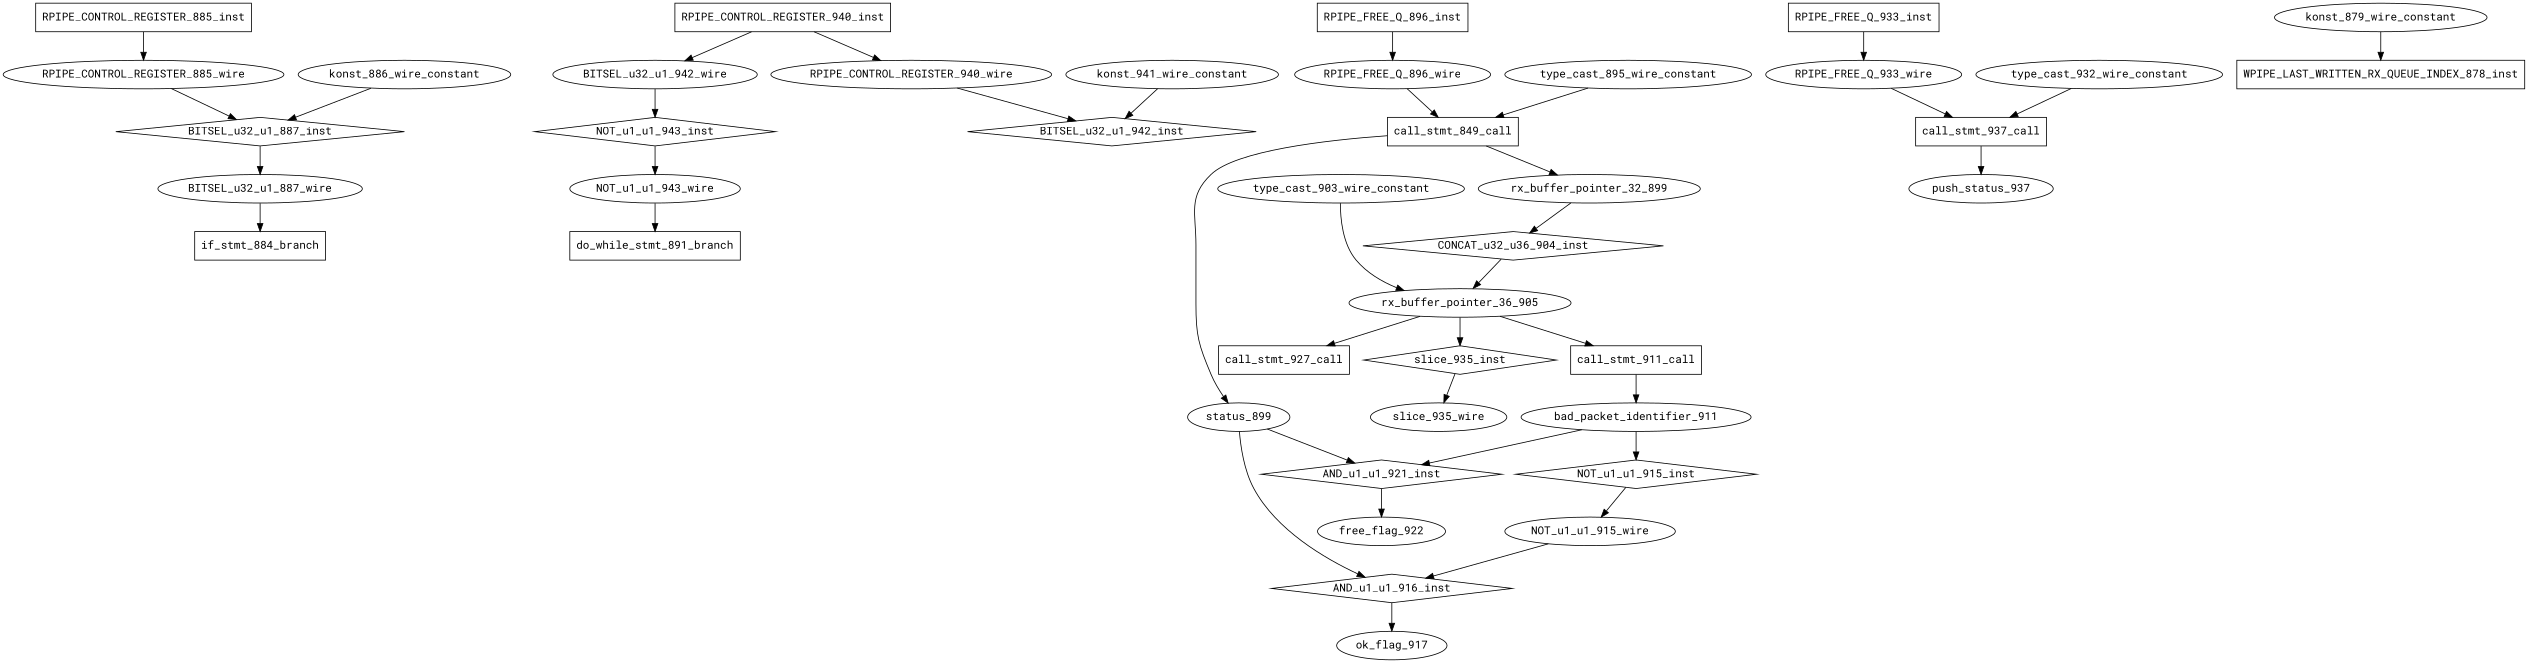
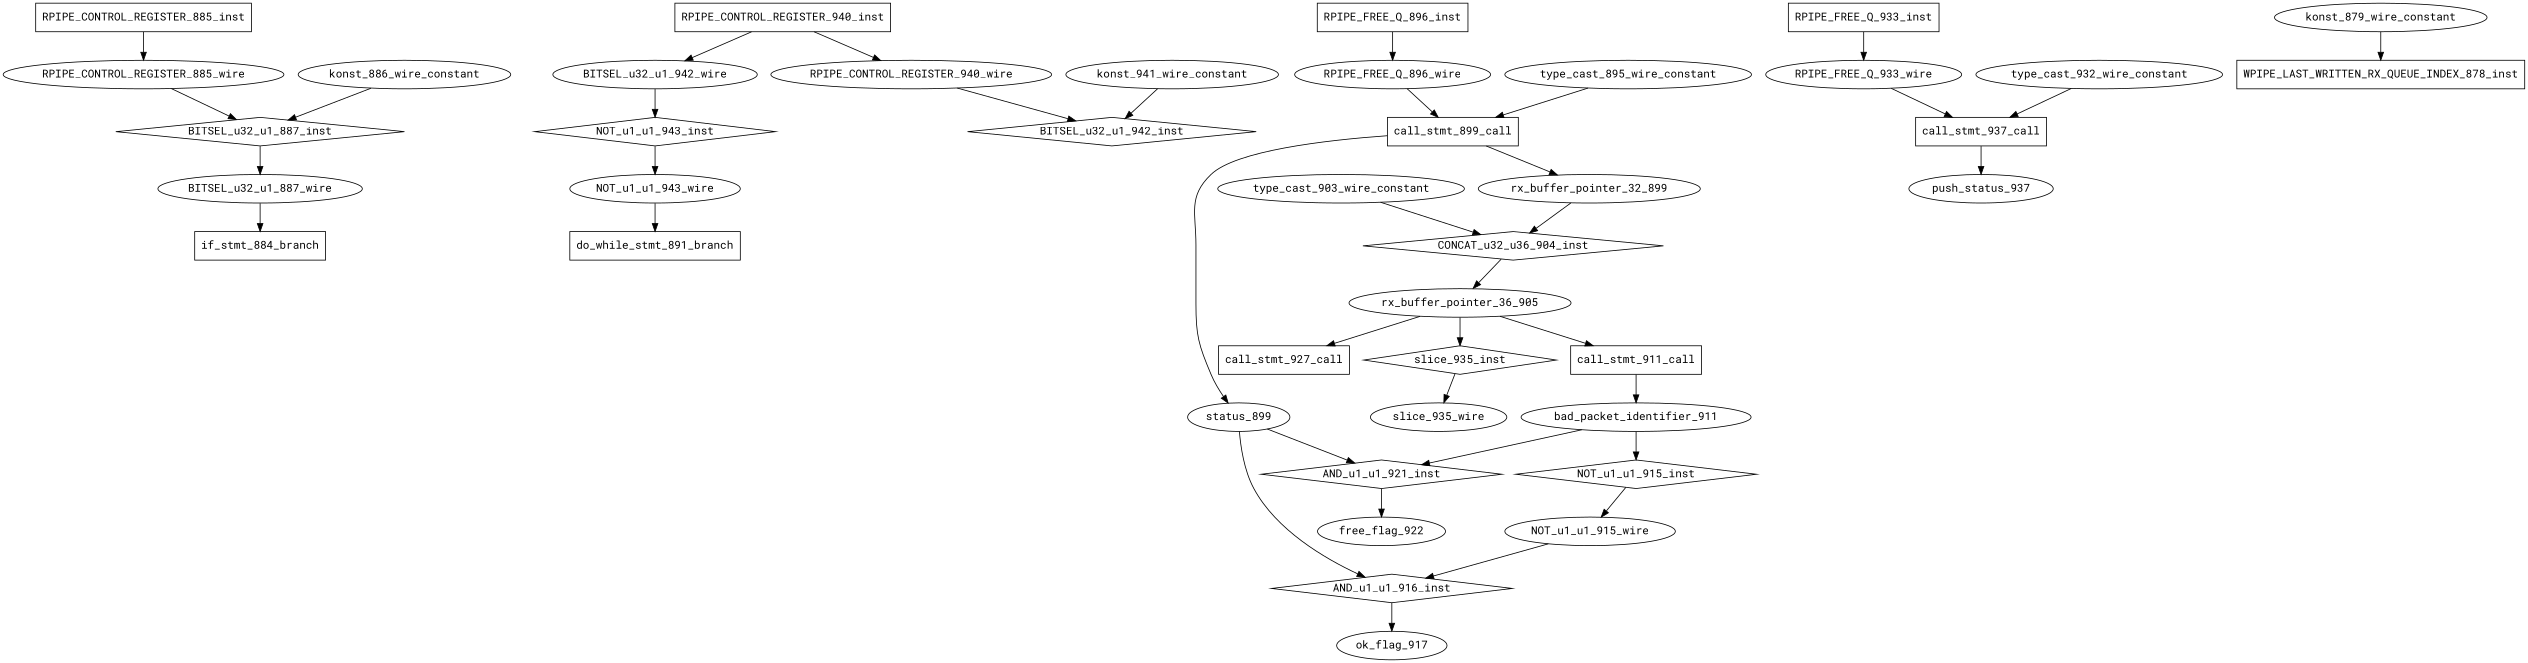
  digraph {
    fontname="Roboto Mono"
    node [fontname="Roboto Mono" shape=ellipse]
    edge [fontname="Roboto Mono"]
    if_stmt_884_branch [shape=rectangle]
    BITSEL_u32_u1_887_wire
    NOT_u1_u1_943_inst [shape=diamond]
    BITSEL_u32_u1_942_wire
    NOT_u1_u1_943_wire
    AND_u1_u1_916_inst [shape=diamond]
    NOT_u1_u1_915_wire
    ok_flag_917
    do_while_stmt_891_branch [shape=rectangle]
    BITSEL_u32_u1_887_inst [shape=diamond]
    RPIPE_CONTROL_REGISTER_885_wire
    BITSEL_u32_u1_942_inst [shape=diamond]
    RPIPE_CONTROL_REGISTER_940_wire
-   call_stmt_899_call [shape=rectangle label=call_stmt_849_call]
+   call_stmt_899_call [shape=rectangle]
    RPIPE_FREE_Q_896_wire
    rx_buffer_pointer_32_899
    status_899
    call_stmt_937_call [shape=rectangle]
    RPIPE_FREE_Q_933_wire
    push_status_937
    AND_u1_u1_921_inst [shape=diamond]
    bad_packet_identifier_911
    NOT_u1_u1_915_inst [shape=diamond]
    free_flag_922
    WPIPE_LAST_WRITTEN_RX_QUEUE_INDEX_878_inst [shape=rectangle]
    konst_879_wire_constant
    konst_886_wire_constant
    konst_941_wire_constant
    CONCAT_u32_u36_904_inst [shape=diamond]
    rx_buffer_pointer_36_905
    call_stmt_911_call [shape=rectangle]
    call_stmt_927_call [shape=rectangle]
    slice_935_inst [shape=diamond]
    slice_935_wire
    type_cast_895_wire_constant
    type_cast_903_wire_constant
    type_cast_932_wire_constant
    RPIPE_CONTROL_REGISTER_885_inst [shape=rectangle]
    RPIPE_CONTROL_REGISTER_940_inst [shape=rectangle]
    RPIPE_FREE_Q_896_inst [shape=rectangle]
    RPIPE_FREE_Q_933_inst [shape=rectangle]
    BITSEL_u32_u1_887_wire -> if_stmt_884_branch
    NOT_u1_u1_943_inst -> NOT_u1_u1_943_wire
    BITSEL_u32_u1_942_wire -> NOT_u1_u1_943_inst
    NOT_u1_u1_943_wire -> do_while_stmt_891_branch
    AND_u1_u1_916_inst -> ok_flag_917
    NOT_u1_u1_915_wire -> AND_u1_u1_916_inst
    BITSEL_u32_u1_887_inst -> BITSEL_u32_u1_887_wire
    RPIPE_CONTROL_REGISTER_885_wire -> BITSEL_u32_u1_887_inst
    RPIPE_CONTROL_REGISTER_940_wire -> BITSEL_u32_u1_942_inst
    call_stmt_899_call -> rx_buffer_pointer_32_899
    call_stmt_899_call -> status_899
    RPIPE_FREE_Q_896_wire -> call_stmt_899_call
    rx_buffer_pointer_32_899 -> CONCAT_u32_u36_904_inst
    status_899 -> AND_u1_u1_916_inst
    status_899 -> AND_u1_u1_921_inst
    call_stmt_937_call -> push_status_937
    RPIPE_FREE_Q_933_wire -> call_stmt_937_call
    AND_u1_u1_921_inst -> free_flag_922
    bad_packet_identifier_911 -> AND_u1_u1_921_inst
    bad_packet_identifier_911 -> NOT_u1_u1_915_inst
    NOT_u1_u1_915_inst -> NOT_u1_u1_915_wire
    konst_879_wire_constant -> WPIPE_LAST_WRITTEN_RX_QUEUE_INDEX_878_inst
    konst_886_wire_constant -> BITSEL_u32_u1_887_inst
    konst_941_wire_constant -> BITSEL_u32_u1_942_inst
    CONCAT_u32_u36_904_inst -> rx_buffer_pointer_36_905
    rx_buffer_pointer_36_905 -> call_stmt_911_call
    rx_buffer_pointer_36_905 -> call_stmt_927_call
    rx_buffer_pointer_36_905 -> slice_935_inst
    call_stmt_911_call -> bad_packet_identifier_911
    slice_935_inst -> slice_935_wire
    type_cast_895_wire_constant -> call_stmt_899_call
-   type_cast_903_wire_constant -> rx_buffer_pointer_36_905
+   type_cast_903_wire_constant -> CONCAT_u32_u36_904_inst
    type_cast_932_wire_constant -> call_stmt_937_call
    RPIPE_CONTROL_REGISTER_885_inst -> RPIPE_CONTROL_REGISTER_885_wire
    RPIPE_CONTROL_REGISTER_940_inst -> BITSEL_u32_u1_942_wire
    RPIPE_CONTROL_REGISTER_940_inst -> RPIPE_CONTROL_REGISTER_940_wire
    RPIPE_FREE_Q_896_inst -> RPIPE_FREE_Q_896_wire
    RPIPE_FREE_Q_933_inst -> RPIPE_FREE_Q_933_wire
  }
